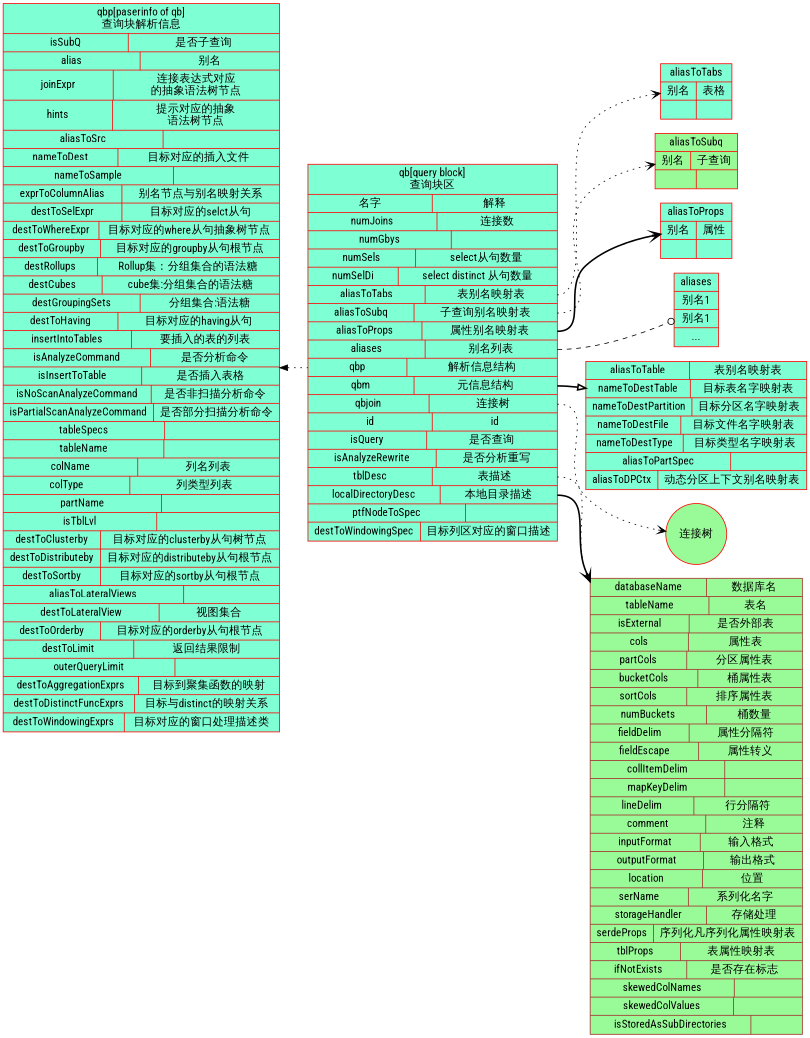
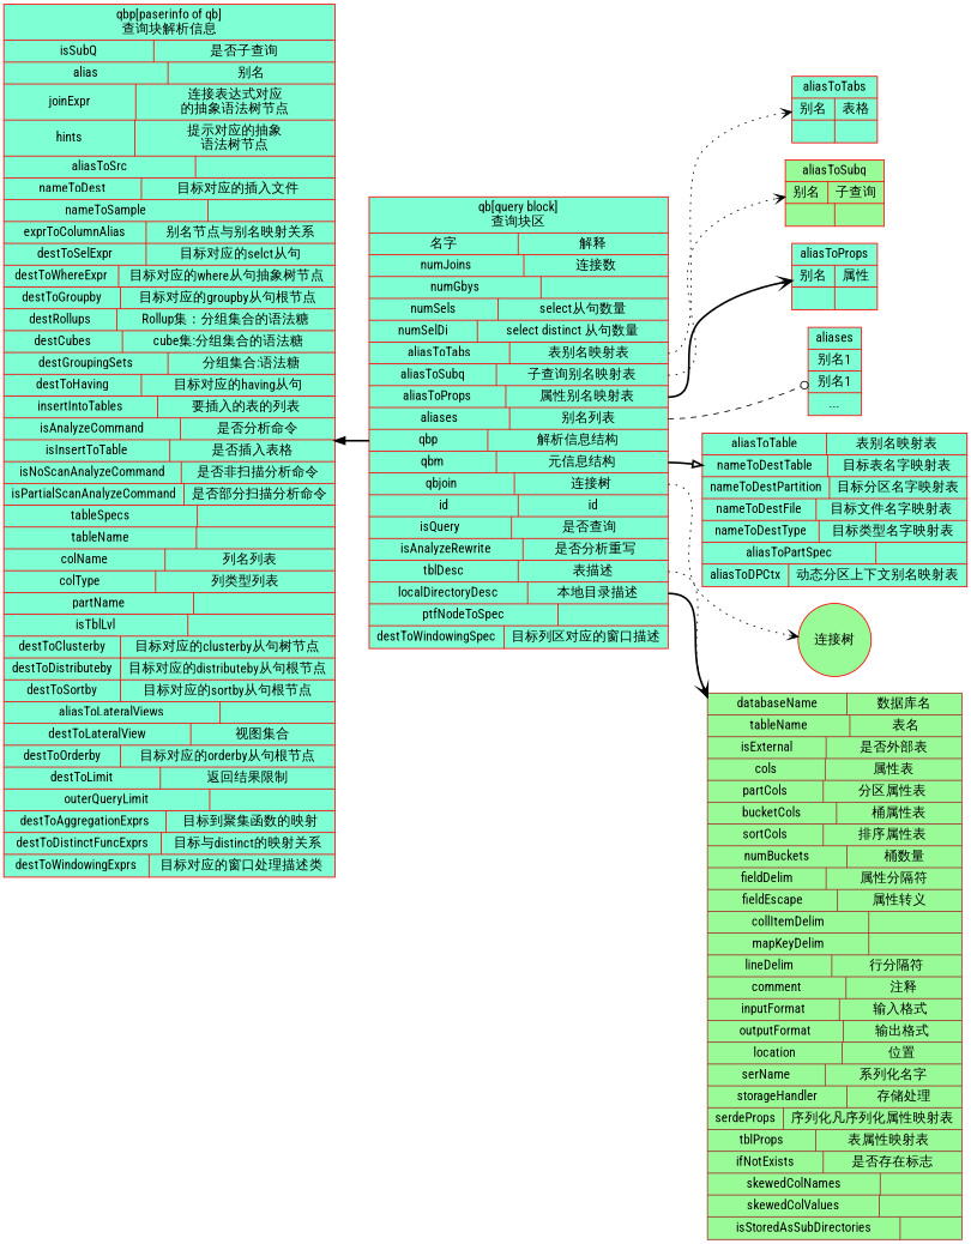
  digraph {
    fontname="Roboto Condensed"
    rankdir=LR
    node [color=red fillcolor=aquamarine fontname="Roboto Condensed" shape=record style=filled]
    edge [arrowhead=vee fontname="Roboto Condensed" style=dotted]
    n1 [label=" qb[query block]\n查询块区| {  名字  | 解释}| {<numJoins> numJoins  |<numJoinsDesc> 连接数}| {<numGbys> numGbys  |<numGbysDesc>  }| {<numSels> numSels  |<numSelsDesc> select从句数量}| {<numSelDi> numSelDi  |<numSelDiDesc> select distinct 从句数量}| {<aliasToTabs> aliasToTabs |<aliasToTabsDesc>表别名映射表}| {<aliasToSubq> aliasToSubq  |<aliasToSubqDesc>子查询别名映射表}| {<aliasToProps> aliasToProps  |<aliasToPropsDesc>属性别名映射表}| {<aliases> aliases  |<aliasesDesc>别名列表}| {<qbp> qbp  |<qbpDesc>解析信息结构}| {<qbm> qbm  |<qbmDesc>元信息结构}| {<qbjoin> qbjoin  |<qbjoinDesc>连接树}| {<id> id  |<idDesc> id}| {<isQuery> isQuery  |<isQueryDesc>是否查询}| {<isAnalyzeRewrite> isAnalyzeRewrite  |<isAnalyzeRewriteDesc> 是否分析重写}| {<tblDesc> tblDesc  |<tblDescDesc>表描述}| {<localDirectoryDesc> localDirectoryDesc  |<localDirectoryDescDesc>本地目录描述 }|{<ptfNodeToSpec> ptfNodeToSpec |<ptfNodeToSpecDesc>}|{<destToWindowingSpec> destToWindowingSpec |<destToWindowingSpecDesc>目标列区对应的窗口描述}"]
    n2 [label="{<aliasToTable> aliasToTable |<aliasToTableDesc>表别名映射表}| {<nameToDestTable> nameToDestTable |<nameToDestTableDesc>目标表名字映射表}| {<nameToDestPartition> nameToDestPartition |<nameToDestPartitionDesc>目标分区名字映射表}| {<nameToDestFile> nameToDestFile |<nameToDestFileDesc>目标文件名字映射表}| {<nameToDestType> nameToDestType |<nameToDestTypeDesc>目标类型名字映射表}| {<aliasToPartSpec> aliasToPartSpec |<aliasToPartSpecDesc>}| {<aliasToDPCtx> aliasToDPCtx |<aliasToDPCtxDesc>动态分区上下文别名映射表}"]
    n3 [color=brown fillcolor=palegreen label="{<databaseName> databaseName |<databaseNameDesc>数据库名}|{<tableName> tableName |<tableNameDesc>表名}|{<isExternal> isExternal |<isExternalDesc>是否外部表}|{<cols> cols |<colsDesc>属性表}|{<partCols> partCols |<partColsDesc>分区属性表}|{<bucketCols> bucketCols |<bucketColsDesc>桶属性表}|{<sortCols> sortCols |<sortColsDesc>排序属性表}|{<numBuckets> numBuckets |<numBucketsDesc>桶数量}|{<fieldDelim> fieldDelim |<fieldDelimDesc>属性分隔符}|{<fieldEscape> fieldEscape |<fieldEscapeDesc>属性转义}|{<collItemDelim> collItemDelim |<collItemDelimDesc>}|{<mapKeyDelim> mapKeyDelim |<mapKeyDelimDesc>}|{<lineDelim> lineDelim |<lineDelimDesc>行分隔符}|{<comment> comment |<commentDesc>注释}|{<inputFormat> inputFormat |<inputFormatDesc>输入格式}|{<outputFormat> outputFormat |<outputFormatDesc>输出格式}|{<location> location |<locationDesc>位置}|{<serName> serName |<serNameDesc>系列化名字}|{<storageHandler> storageHandler |<storageHandlerDesc>存储处理}|{<serdeProps> serdeProps |<serdePropsDesc>序列化凡序列化属性映射表}|{<tblProps> tblProps |<tblPropsDesc>表属性映射表}|{<ifNotExists> ifNotExists |<ifNotExistsDesc>是否存在标志}|{<skewedColNames> skewedColNames |<skewedColNamesDesc>}|{<skewedColValues> skewedColValues |<skewedColValuesDesc>}|{<isStoredAsSubDirectories> isStoredAsSubDirectories |<isStoredAsSubDirectoriesDesc>}"]
    n4 [label=" aliasToTabs |{别名|表格}|{|}"]
    n5 [fillcolor=palegreen label=" aliasToSubq |{别名|子查询}|{|}"]
    n6 [label=" aliasToProps |{别名|属性}|{|}"]
    n7 [label=" aliases |别名1|别名1|..."]
    "连接树" [fillcolor=palegreen shape=circle]
    n9 [label="qbp[paserinfo of qb]\n查询块解析信息|{<isSubQ> isSubQ |<isSubQDesc>是否子查询}| {<alias> alias |<aliasDesc>别名}| {<joinExpr> joinExpr  |<joinExprDesc>连接表达式对应\n的抽象语法树节点}| {<hints> hints |<hintsDesc>提示对应的抽象\n语法树节点}| {<aliasToSrc> aliasToSrc |<aliasToSrcDesc>}| {<nameToDest> nameToDest |<nameToDestDesc>目标对应的插入文件}| {<nameToSample> nameToSample |<nameToSampleDesc>}| {<exprToColumnAlias> exprToColumnAlias |<exprToColumnAliasDesc>别名节点与别名映射关系}| {<destToSelExpr> destToSelExpr |<destToSelExprDesc> 目标对应的selct从句}| {<destToWhereExpr> destToWhereExpr |<destToWhereExprDesc> 目标对应的where从句抽象树节点}| {<destToGroupby> destToGroupby |<destToGroupbyDesc>目标对应的groupby从句根节点}| {<destRollups> destRollups |<destRollupsDesc>Rollup集：分组集合的语法糖 }| {<destCubes> destCubes |<destCubesDesc>cube集:分组集合的语法糖}| {<destGroupingSets> destGroupingSets |<destGroupingSetsDesc>分组集合:语法糖}| {<destToHaving> destToHaving |<destToHavingDesc>目标对应的having从句}| {<insertIntoTables> insertIntoTables |<insertIntoTablesDesc>要插入的表的列表}| {<isAnalyzeCommand> isAnalyzeCommand |<isAnalyzeCommandDesc>是否分析命令 }| {<isInsertToTable> isInsertToTable |<isInsertToTableDesc>是否插入表格}| {<isNoScanAnalyzeCommand> isNoScanAnalyzeCommand |<isNoScanAnalyzeCommandDesc>是否非扫描分析命令}| {<isPartialScanAnalyzeCommand> isPartialScanAnalyzeCommand |<isPartialScanAnalyzeCommandDesc>是否部分扫描分析命令}| {<tableSpecs> tableSpecs |<tableSpecsDesc> }| {<tableName> tableName |<tableNameDesc>}| {<colName> colName |<colNameDesc>列名列表  }| {<colType> colType |<colTypeDesc>列类型列表}| {<partName> partName |<partNameDesc>  }| {<isTblLvl> isTblLvl |<isTblLvlDesc> }| {<destToClusterby> destToClusterby |<destToClusterbyDesc> 目标对应的clusterby从句树节点 }| {<destToDistributeby> destToDistributeby |<destToDistributebyDesc>目标对应的distributeby从句根节点}| {<destToSortby> destToSortby |<destToSortbyDesc>目标对应的sortby从句根节点}| {<aliasToLateralViews> aliasToLateralViews |<aliasToLateralViewsDesc>}| {<destToLateralView> destToLateralView |<destToLateralViewDesc>视图集合}| {<destToOrderby> destToOrderby |<destToOrderbyDesc>目标对应的orderby从句根节点}| {<destToLimit> destToLimit |<destToLimitDesc>返回结果限制}| {<outerQueryLimit> outerQueryLimit |<outerQueryLimitDesc>}| {<destToAggregationExprs> destToAggregationExprs |<destToAggregationExprsDesc> 目标到聚集函数的映射}| {<destToDistinctFuncExprs> destToDistinctFuncExprs |<destToDistinctFuncExprsDesc> 目标与distinct的映射关系}| {<destToWindowingExprs> destToWindowingExprs |<destToWindowingExprsDesc> 目标对应的窗口处理描述类}"]
    n1 -> n2 [arrowhead=onormal style=bold tailport=qbmDesc]
    n1 -> n3 [arrowhead=onormal tailport=tblDescDesc]
    n1 -> n3 [style=bold tailport=localDirectoryDescDesc]
    n1 -> n4 [tailport=aliasToTabsDesc]
    n1 -> n5 [tailport=aliasToSubqDesc]
    n1 -> n6 [style=bold tailport=aliasToPropsDesc]
    n1 -> n7 [arrowhead=odot style=dashed tailport=aliasesDesc]
    n1 -> "连接树" [tailport=qbjoinDesc]
-   n9 -> n1 [dir=back headport=qbp arrowhead=""]
+   n9 -> n1 [dir=back headport=qbp style=bold arrowhead=""]
  }
